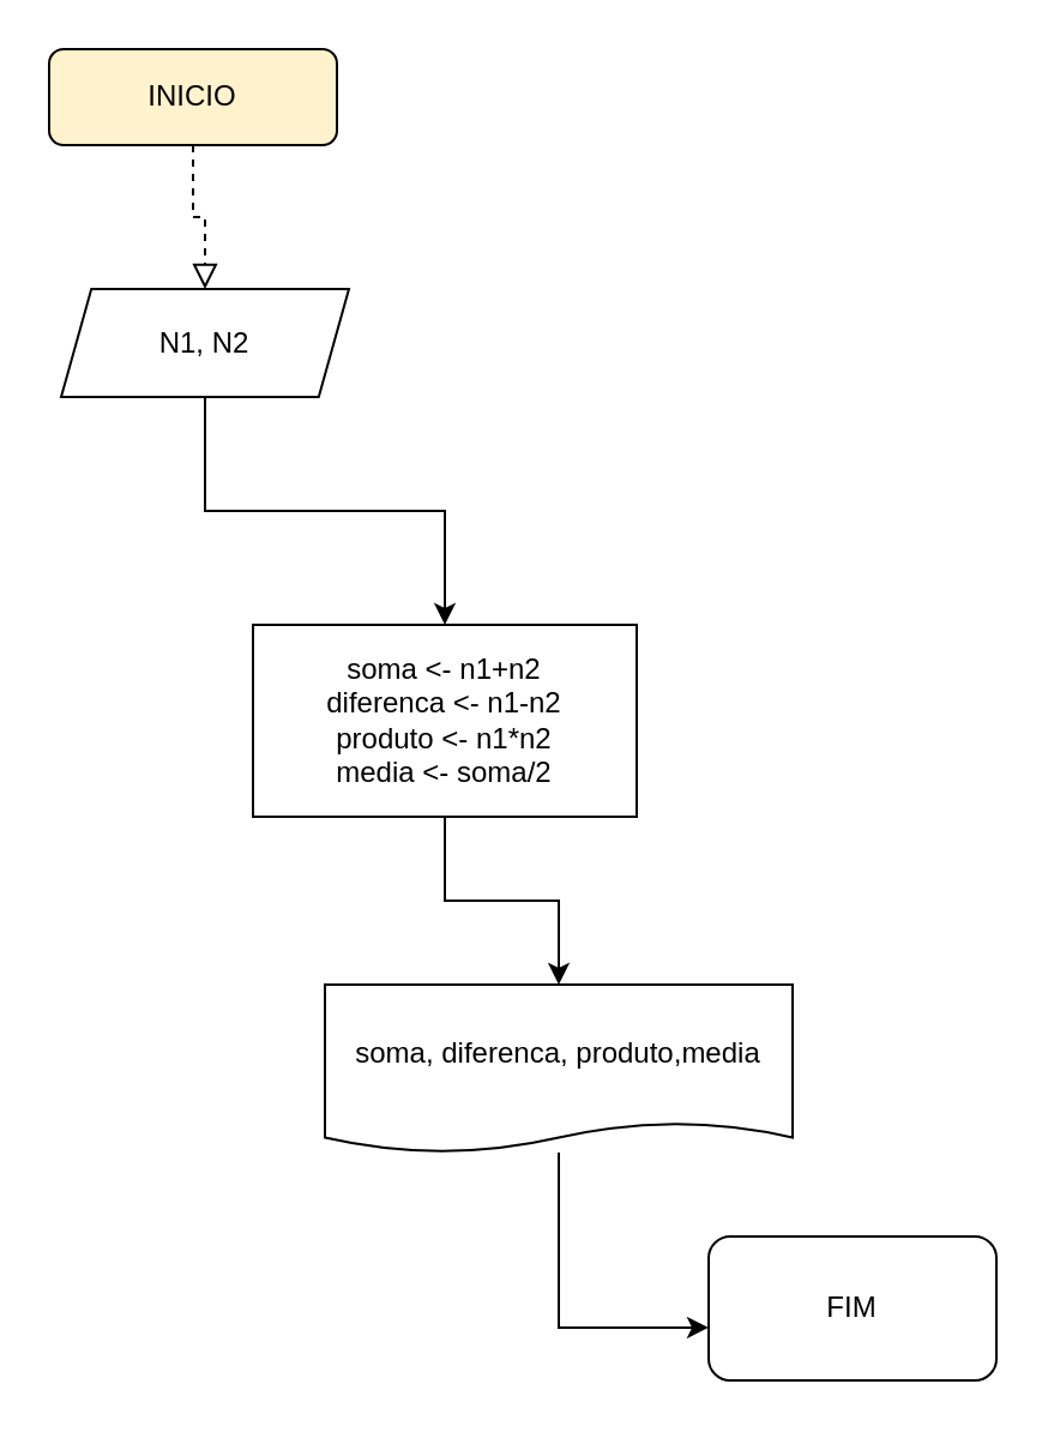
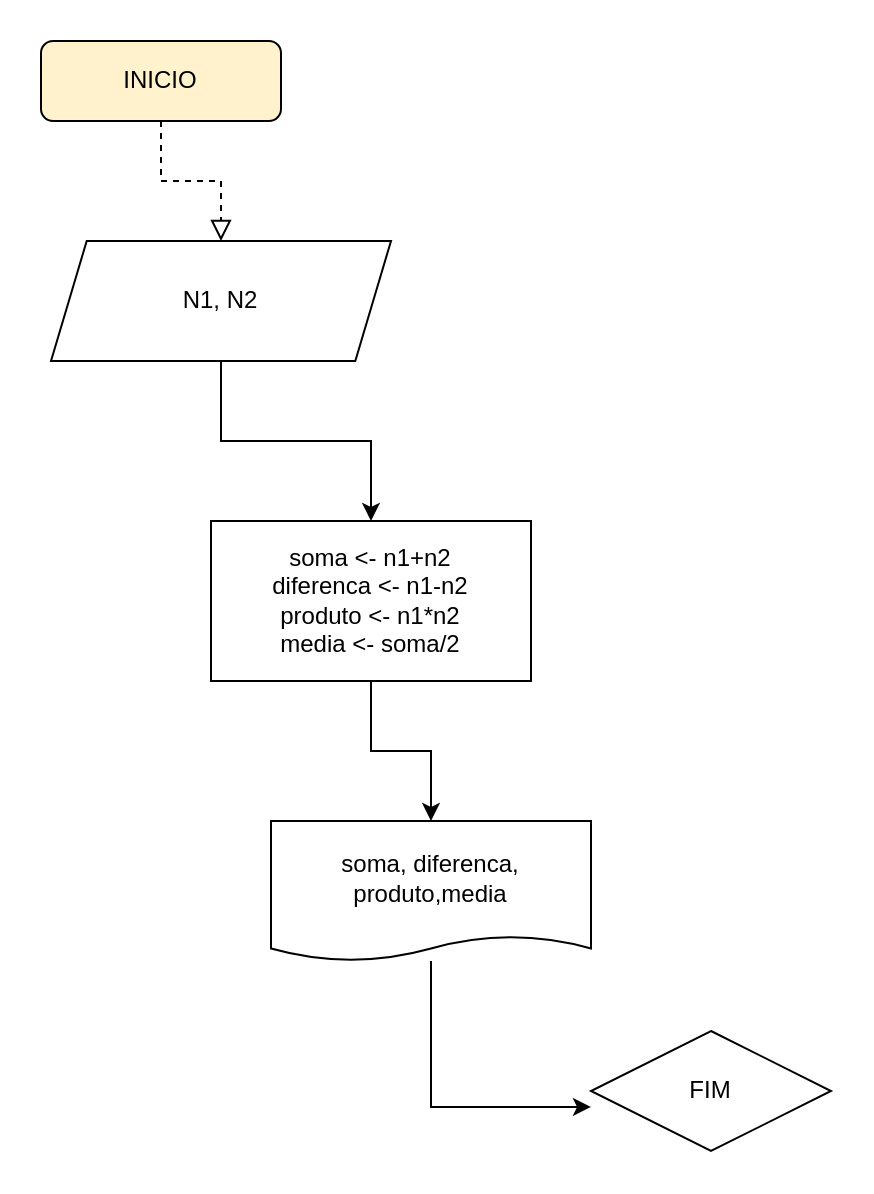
  <mxCell id="0" />
  <mxCell id="1" parent="0" />
  <mxCell id="2" value="" style="rounded=0;html=1;jettySize=auto;orthogonalLoop=1;fontSize=11;endArrow=block;endFill=0;endSize=8;strokeWidth=1;shadow=0;labelBackgroundColor=none;edgeStyle=orthogonalEdgeStyle;entryX=0.5;entryY=0;entryDx=0;entryDy=0;dashed=1;" parent="1" source="3" target="5" edge="1"><mxGeometry relative="1" as="geometry"><mxPoint x="95" y="130" as="targetPoint" /></mxGeometry></mxCell>
  <mxCell id="3" value="INICIO" style="rounded=1;whiteSpace=wrap;html=1;fontSize=12;glass=0;strokeWidth=1;shadow=0;fillColor=#fff2cc;" parent="1" vertex="1"><mxGeometry x="20" y="20" width="120" height="40" as="geometry" /></mxCell>
  <mxCell id="4" style="edgeStyle=orthogonalEdgeStyle;rounded=0;orthogonalLoop=1;jettySize=auto;html=1;entryX=0.5;entryY=0;entryDx=0;entryDy=0;" edge="1" parent="1" source="5" target="7"><mxGeometry relative="1" as="geometry" /></mxCell>
- <mxCell id="5" value="N1, N2" style="shape=parallelogram;perimeter=parallelogramPerimeter;whiteSpace=wrap;html=1;size=0.105;" vertex="1" parent="1"><mxGeometry x="25" y="120" width="120" height="45" as="geometry" /></mxCell>
+ <mxCell id="5" value="N1, N2" style="shape=parallelogram;perimeter=parallelogramPerimeter;whiteSpace=wrap;html=1;size=0.105;" vertex="1" parent="1"><mxGeometry x="25" y="120" width="170" height="60" as="geometry" /></mxCell>
  <mxCell id="6" style="edgeStyle=orthogonalEdgeStyle;rounded=0;orthogonalLoop=1;jettySize=auto;html=1;entryX=0.5;entryY=0;entryDx=0;entryDy=0;" edge="1" parent="1" source="7" target="9"><mxGeometry relative="1" as="geometry" /></mxCell>
  <mxCell id="7" value="soma &amp;lt;- n1+n2&lt;br&gt;diferenca &amp;lt;- n1-n2&lt;br&gt;produto &amp;lt;- n1*n2&lt;br&gt;media &amp;lt;- soma/2" style="rounded=0;whiteSpace=wrap;html=1;" vertex="1" parent="1"><mxGeometry x="105" y="260" width="160" height="80" as="geometry" /></mxCell>
  <mxCell id="8" style="edgeStyle=orthogonalEdgeStyle;rounded=0;orthogonalLoop=1;jettySize=auto;html=1;entryX=0;entryY=0.633;entryDx=0;entryDy=0;entryPerimeter=0;" edge="1" parent="1" source="9" target="10"><mxGeometry relative="1" as="geometry" /></mxCell>
- <mxCell id="9" value="soma, diferenca, produto,media" style="shape=document;whiteSpace=wrap;html=1;boundedLbl=1;size=0.178;" vertex="1" parent="1"><mxGeometry x="135" y="410" width="195" height="70" as="geometry" /></mxCell>
- <mxCell id="10" value="FIM" style="rounded=1;whiteSpace=wrap;html=1;" vertex="1" parent="1"><mxGeometry x="295" y="515" width="120" height="60" as="geometry" /></mxCell>
+ <mxCell id="9" value="soma, diferenca, produto,media" style="shape=document;whiteSpace=wrap;html=1;boundedLbl=1;size=0.178;" vertex="1" parent="1"><mxGeometry x="135" y="410" width="160" height="70" as="geometry" /></mxCell>
+ <mxCell id="10" value="FIM" style="rhombus;whiteSpace=wrap;html=1;" vertex="1" parent="1"><mxGeometry x="295" y="515" width="120" height="60" as="geometry" /></mxCell>
